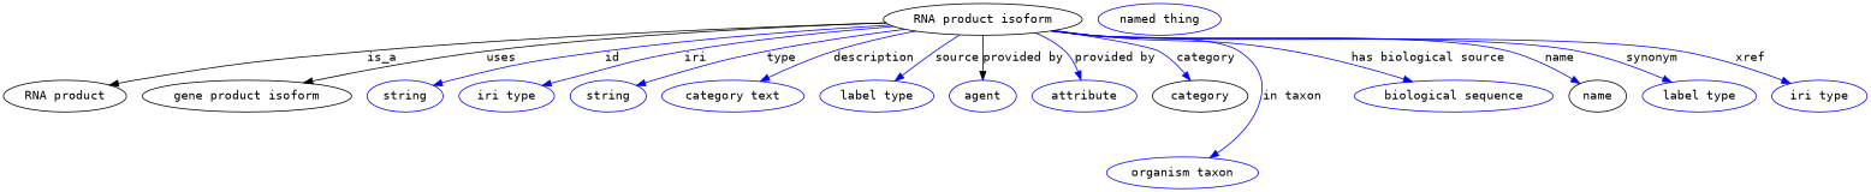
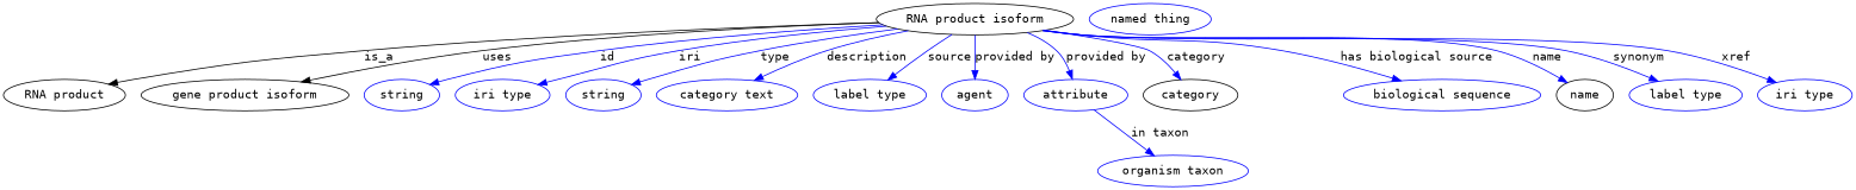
  digraph {
    fontname="DejaVu Sans Mono"
    node [fontname="DejaVu Sans Mono" color=blue]
    edge [fontname="DejaVu Sans Mono" color=blue style=solid]
    n1 [height=0.5 label="RNA product isoform" width=2.4734 color=""]
    "RNA product" [height=0.5 width=1.6249 color=""]
    "gene product isoform" [height=0.5 width=2.4192 color=""]
    n4 [height=0.5 label=string width=0.84854]
    n5 [height=0.5 label="iri type" width=1.011]
    n6 [height=0.5 label=string width=0.84854]
    n7 [height=0.5 label="category text" width=1.6068]
    n8 [height=0.5 label="label type" width=1.2638]
    n9 [height=0.5 label=agent width=0.83048]
    n10 [height=0.5 label=attribute width=1.1193]
    category [height=0.5 width=1.1374 color=""]
    n12 [height=0.5 label="organism taxon" width=1.8234]
    n13 [height=0.5 label="biological sequence" width=2.2387]
    name [height=0.5 width=0.84854 color=""]
    n15 [height=0.5 label="label type" width=1.2638]
    n16 [height=0.5 label="iri type" width=1.011]
    n17 [height=0.5 label="named thing" width=1.5346]
    n1 -> "RNA product" [label=is_a color="" style=""]
    n1 -> "gene product isoform" [label=uses color="" style=""]
    n1 -> n4 [label=id]
    n1 -> n5 [label=iri]
    n1 -> n6 [label=type]
    n1 -> n7 [label=description]
    n1 -> n8 [label=source]
-   n1 -> n9 [color=black label="provided by"]
+   n1 -> n9 [label="provided by"]
    n1 -> n10 [label="provided by"]
    n1 -> category [label=category]
-   n1 -> n12 [label="in taxon"]
+   n10 -> n12 [label="in taxon"]
    n1 -> n13 [label="has biological source"]
    n1 -> name [label=name]
    n1 -> n15 [label=synonym]
    n1 -> n16 [label=xref]
  }
